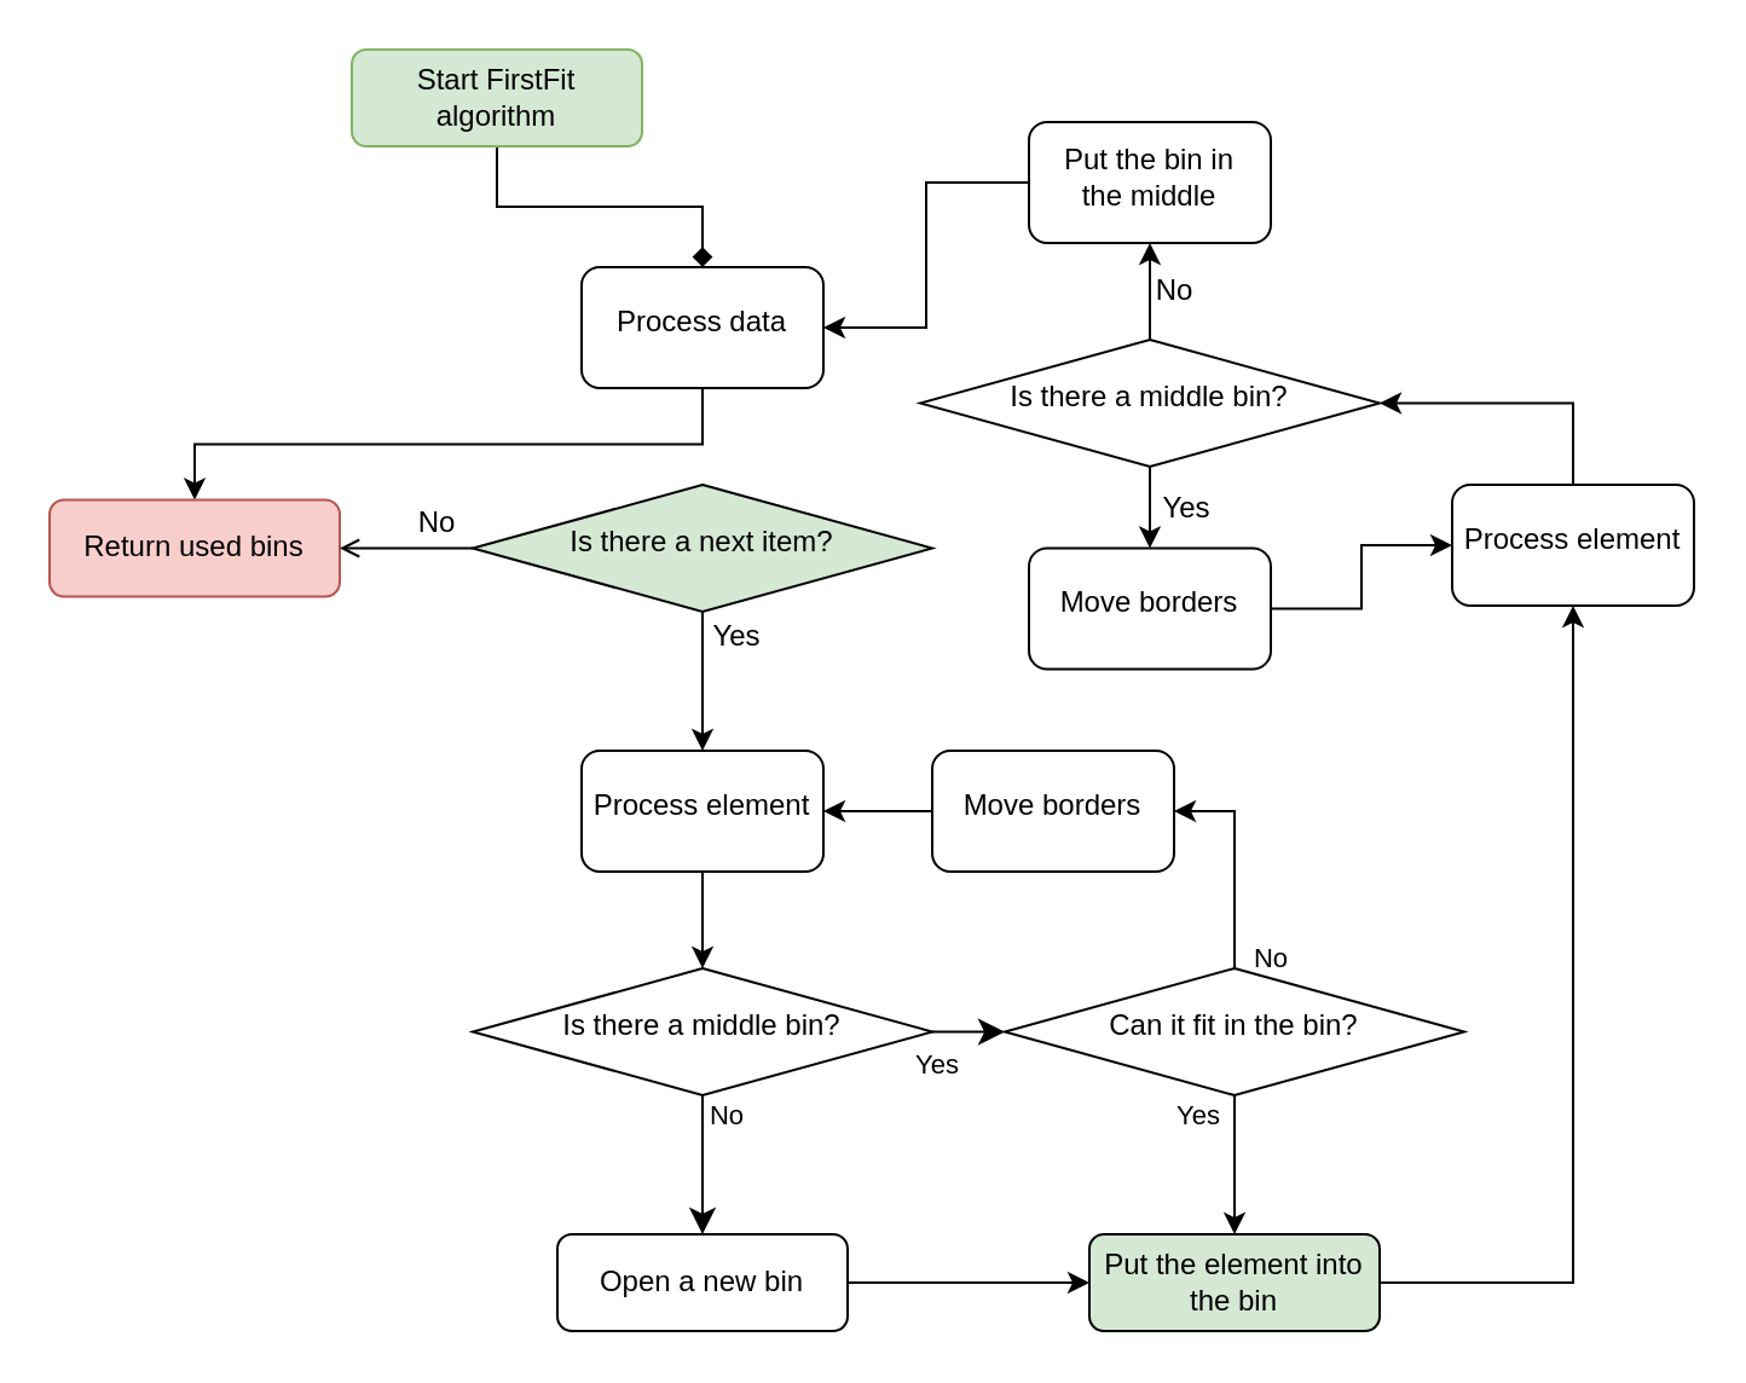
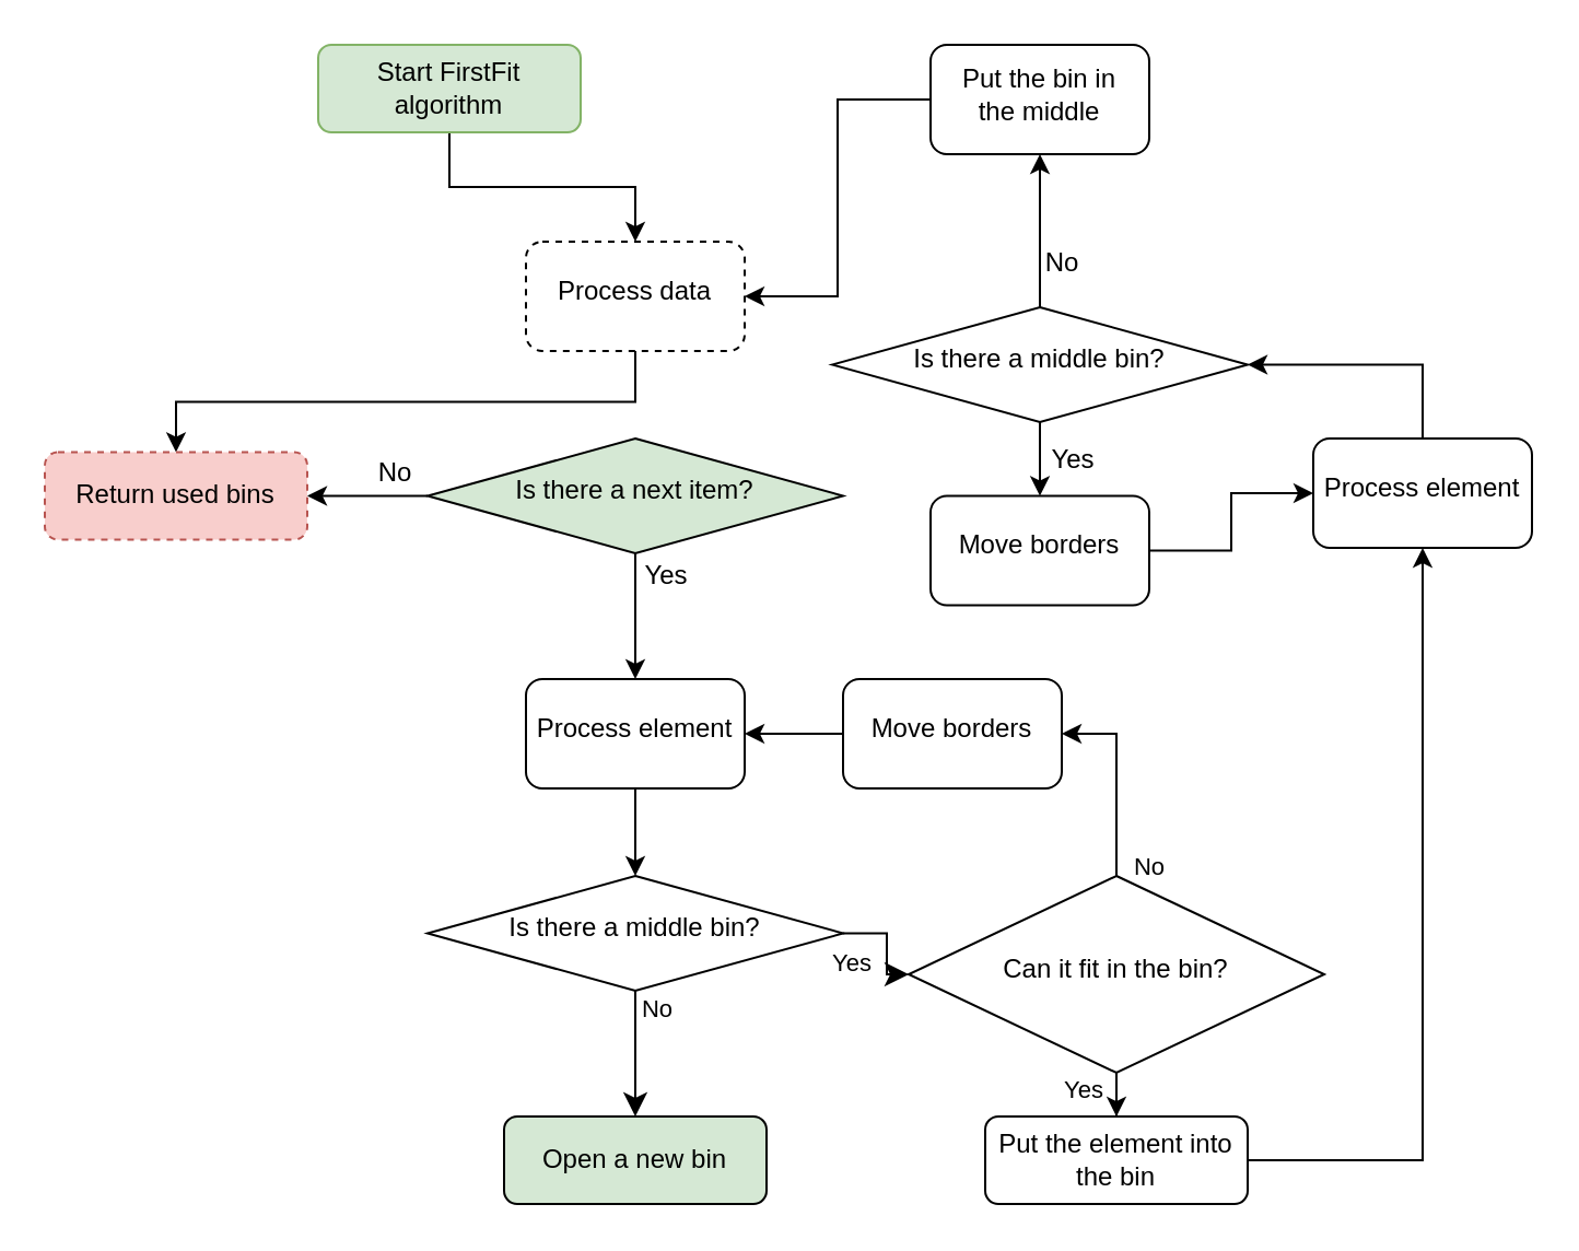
  <mxCell id="0" />
  <mxCell id="1" parent="0" />
- <mxCell id="2" style="edgeStyle=orthogonalEdgeStyle;rounded=0;orthogonalLoop=1;jettySize=auto;html=1;entryX=0.5;entryY=0;entryDx=0;entryDy=0;endArrow=diamond;" parent="1" source="3" target="5" edge="1"><mxGeometry relative="1" as="geometry" /></mxCell>
+ <mxCell id="2" style="edgeStyle=orthogonalEdgeStyle;rounded=0;orthogonalLoop=1;jettySize=auto;html=1;entryX=0.5;entryY=0;entryDx=0;entryDy=0;" parent="1" source="3" target="5" edge="1"><mxGeometry relative="1" as="geometry" /></mxCell>
  <mxCell id="3" value="Start FirstFit algorithm" style="rounded=1;whiteSpace=wrap;html=1;fontSize=12;glass=0;strokeWidth=1;shadow=0;fillColor=#d5e8d4;strokeColor=#82b366;" parent="1" vertex="1"><mxGeometry x="145" y="20" width="120" height="40" as="geometry" /></mxCell>
  <mxCell id="4" style="edgeStyle=orthogonalEdgeStyle;rounded=0;orthogonalLoop=1;jettySize=auto;html=1;exitX=0.5;exitY=1;exitDx=0;exitDy=0;endArrow=classic;endFill=1;" parent="1" source="5" target="14" edge="1"><mxGeometry relative="1" as="geometry" /></mxCell>
- <mxCell id="5" value="Process data" style="rounded=1;whiteSpace=wrap;html=1;shadow=0;fontFamily=Helvetica;fontSize=12;align=center;strokeWidth=1;spacing=6;spacingTop=-4;" parent="1" vertex="1"><mxGeometry x="240" y="110" width="100" height="50" as="geometry" /></mxCell>
+ <mxCell id="5" value="Process data" style="rounded=1;whiteSpace=wrap;html=1;shadow=0;fontFamily=Helvetica;fontSize=12;align=center;strokeWidth=1;spacing=6;spacingTop=-4;dashed=1;" parent="1" vertex="1"><mxGeometry x="240" y="110" width="100" height="50" as="geometry" /></mxCell>
  <mxCell id="6" value="No" style="rounded=0;html=1;jettySize=auto;orthogonalLoop=1;fontSize=11;endArrow=classic;endFill=1;endSize=8;strokeWidth=1;shadow=0;labelBackgroundColor=none;edgeStyle=orthogonalEdgeStyle;" parent="1" source="8" target="10" edge="1"><mxGeometry x="-0.739" y="10" relative="1" as="geometry"><mxPoint as="offset" /></mxGeometry></mxCell>
  <mxCell id="7" value="Yes" style="edgeStyle=orthogonalEdgeStyle;rounded=0;html=1;jettySize=auto;orthogonalLoop=1;fontSize=11;endArrow=classic;endFill=1;endSize=8;strokeWidth=1;shadow=0;labelBackgroundColor=none;entryX=0;entryY=0.5;entryDx=0;entryDy=0;" parent="1" source="8" target="22" edge="1"><mxGeometry x="-0.841" y="-14" relative="1" as="geometry"><mxPoint as="offset" /><mxPoint x="470" y="370" as="targetPoint" /><Array as="points" /></mxGeometry></mxCell>
  <mxCell id="8" value="Is there a middle bin?" style="rhombus;whiteSpace=wrap;html=1;shadow=0;fontFamily=Helvetica;fontSize=12;align=center;strokeWidth=1;spacing=6;spacingTop=-4;" parent="1" vertex="1"><mxGeometry x="195" y="400" width="190" height="52.5" as="geometry" /></mxCell>
- <mxCell id="9" style="edgeStyle=orthogonalEdgeStyle;rounded=0;orthogonalLoop=1;jettySize=auto;html=1;exitX=1;exitY=0.5;exitDx=0;exitDy=0;entryX=0;entryY=0.5;entryDx=0;entryDy=0;endArrow=classic;endFill=1;" parent="1" source="10" target="13" edge="1"><mxGeometry relative="1" as="geometry" /></mxCell>
- <mxCell id="10" value="Open a new bin" style="rounded=1;whiteSpace=wrap;html=1;fontSize=12;glass=0;strokeWidth=1;shadow=0;" parent="1" vertex="1"><mxGeometry x="230" y="510" width="120" height="40" as="geometry" /></mxCell>
+ <mxCell id="10" value="Open a new bin" style="rounded=1;whiteSpace=wrap;html=1;fontSize=12;glass=0;strokeWidth=1;shadow=0;fillColor=#d5e8d4;" parent="1" vertex="1"><mxGeometry x="230" y="510" width="120" height="40" as="geometry" /></mxCell>
  <mxCell id="11" style="edgeStyle=orthogonalEdgeStyle;rounded=0;orthogonalLoop=1;jettySize=auto;html=1;" parent="1" source="12" target="8" edge="1"><mxGeometry relative="1" as="geometry" /></mxCell>
  <mxCell id="12" value="Process element" style="rounded=1;whiteSpace=wrap;html=1;shadow=0;fontFamily=Helvetica;fontSize=12;align=center;strokeWidth=1;spacing=6;spacingTop=-4;" parent="1" vertex="1"><mxGeometry x="240" y="310" width="100" height="50" as="geometry" /></mxCell>
- <mxCell id="13" value="Put the element into the bin" style="rounded=1;whiteSpace=wrap;html=1;fontSize=12;glass=0;strokeWidth=1;shadow=0;fillColor=#d5e8d4;" parent="1" vertex="1"><mxGeometry x="450" y="510" width="120" height="40" as="geometry" /></mxCell>
- <mxCell id="14" value="Return used bins" style="rounded=1;whiteSpace=wrap;html=1;fontSize=12;glass=0;strokeWidth=1;shadow=0;fillColor=#f8cecc;strokeColor=#b85450;" parent="1" vertex="1"><mxGeometry x="20" y="206.25" width="120" height="40" as="geometry" /></mxCell>
+ <mxCell id="13" value="Put the element into the bin" style="rounded=1;whiteSpace=wrap;html=1;fontSize=12;glass=0;strokeWidth=1;shadow=0;" parent="1" vertex="1"><mxGeometry x="450" y="510" width="120" height="40" as="geometry" /></mxCell>
+ <mxCell id="14" value="Return used bins" style="rounded=1;whiteSpace=wrap;html=1;fontSize=12;glass=0;strokeWidth=1;shadow=0;fillColor=#f8cecc;strokeColor=#b85450;dashed=1;" parent="1" vertex="1"><mxGeometry x="20" y="206.25" width="120" height="40" as="geometry" /></mxCell>
  <mxCell id="15" style="edgeStyle=orthogonalEdgeStyle;rounded=0;orthogonalLoop=1;jettySize=auto;html=1;entryX=0.5;entryY=0;entryDx=0;entryDy=0;endArrow=classic;endFill=1;" parent="1" source="17" target="12" edge="1"><mxGeometry relative="1" as="geometry" /></mxCell>
- <mxCell id="16" style="edgeStyle=orthogonalEdgeStyle;rounded=0;orthogonalLoop=1;jettySize=auto;html=1;exitX=0;exitY=0.5;exitDx=0;exitDy=0;entryX=1;entryY=0.5;entryDx=0;entryDy=0;endArrow=open;endFill=1;" parent="1" source="17" target="14" edge="1"><mxGeometry relative="1" as="geometry" /></mxCell>
+ <mxCell id="16" style="edgeStyle=orthogonalEdgeStyle;rounded=0;orthogonalLoop=1;jettySize=auto;html=1;exitX=0;exitY=0.5;exitDx=0;exitDy=0;entryX=1;entryY=0.5;entryDx=0;entryDy=0;endArrow=classic;endFill=1;" parent="1" source="17" target="14" edge="1"><mxGeometry relative="1" as="geometry" /></mxCell>
  <mxCell id="17" value="Is there a next item?" style="rhombus;whiteSpace=wrap;html=1;shadow=0;fontFamily=Helvetica;fontSize=12;align=center;strokeWidth=1;spacing=6;spacingTop=-4;fillColor=#d5e8d4;" parent="1" vertex="1"><mxGeometry x="195" y="200" width="190" height="52.5" as="geometry" /></mxCell>
  <mxCell id="18" value="Yes" style="text;html=1;align=center;verticalAlign=middle;resizable=0;points=[];autosize=1;strokeColor=none;fillColor=none;" parent="1" vertex="1"><mxGeometry x="284" y="252.5" width="40" height="20" as="geometry" /></mxCell>
  <mxCell id="19" value="No" style="text;html=1;align=center;verticalAlign=middle;resizable=0;points=[];autosize=1;strokeColor=none;fillColor=none;" parent="1" vertex="1"><mxGeometry x="165" y="206.25" width="30" height="20" as="geometry" /></mxCell>
  <mxCell id="20" value="Yes" style="edgeStyle=orthogonalEdgeStyle;rounded=0;orthogonalLoop=1;jettySize=auto;html=1;" parent="1" source="22" target="13" edge="1"><mxGeometry x="-0.739" y="-15" relative="1" as="geometry"><mxPoint as="offset" /></mxGeometry></mxCell>
  <mxCell id="21" value="No" style="edgeStyle=orthogonalEdgeStyle;rounded=0;orthogonalLoop=1;jettySize=auto;html=1;exitX=0.5;exitY=0;exitDx=0;exitDy=0;entryX=1;entryY=0.5;entryDx=0;entryDy=0;" parent="1" source="22" target="30" edge="1"><mxGeometry x="-0.912" y="-15" relative="1" as="geometry"><Array as="points"><mxPoint x="510" y="335" /></Array><mxPoint as="offset" /></mxGeometry></mxCell>
- <mxCell id="22" value="Can it fit in the bin?" style="rhombus;whiteSpace=wrap;html=1;shadow=0;fontFamily=Helvetica;fontSize=12;align=center;strokeWidth=1;spacing=6;spacingTop=-4;" parent="1" vertex="1"><mxGeometry x="415" y="400" width="190" height="52.5" as="geometry" /></mxCell>
+ <mxCell id="22" value="Can it fit in the bin?" style="rhombus;whiteSpace=wrap;html=1;shadow=0;fontFamily=Helvetica;fontSize=12;align=center;strokeWidth=1;spacing=6;spacingTop=-4;" parent="1" vertex="1"><mxGeometry x="415" y="400" width="190" height="90" as="geometry" /></mxCell>
  <mxCell id="23" style="edgeStyle=orthogonalEdgeStyle;rounded=0;orthogonalLoop=1;jettySize=auto;html=1;exitX=0.5;exitY=0;exitDx=0;exitDy=0;entryX=1;entryY=0.5;entryDx=0;entryDy=0;" edge="1" parent="1" source="24" target="27"><mxGeometry relative="1" as="geometry" /></mxCell>
  <mxCell id="24" value="Process element" style="rounded=1;whiteSpace=wrap;html=1;shadow=0;fontFamily=Helvetica;fontSize=12;align=center;strokeWidth=1;spacing=6;spacingTop=-4;" vertex="1" parent="1"><mxGeometry x="600" y="200" width="100" height="50" as="geometry" /></mxCell>
  <mxCell id="25" style="edgeStyle=orthogonalEdgeStyle;rounded=0;orthogonalLoop=1;jettySize=auto;html=1;exitX=0.5;exitY=1;exitDx=0;exitDy=0;entryX=0.5;entryY=0;entryDx=0;entryDy=0;" edge="1" parent="1" source="27" target="34"><mxGeometry relative="1" as="geometry" /></mxCell>
  <mxCell id="26" style="edgeStyle=orthogonalEdgeStyle;rounded=0;orthogonalLoop=1;jettySize=auto;html=1;exitX=0.5;exitY=0;exitDx=0;exitDy=0;" edge="1" parent="1" source="27" target="29"><mxGeometry relative="1" as="geometry" /></mxCell>
  <mxCell id="27" value="Is there a middle bin?" style="rhombus;whiteSpace=wrap;html=1;shadow=0;fontFamily=Helvetica;fontSize=12;align=center;strokeWidth=1;spacing=6;spacingTop=-4;" vertex="1" parent="1"><mxGeometry x="380" y="140" width="190" height="52.5" as="geometry" /></mxCell>
  <mxCell id="28" style="edgeStyle=orthogonalEdgeStyle;rounded=0;orthogonalLoop=1;jettySize=auto;html=1;exitX=0;exitY=0.5;exitDx=0;exitDy=0;entryX=1;entryY=0.5;entryDx=0;entryDy=0;" edge="1" parent="1" source="29" target="5"><mxGeometry relative="1" as="geometry" /></mxCell>
- <mxCell id="29" value="Put the bin in the middle" style="rounded=1;whiteSpace=wrap;html=1;shadow=0;fontFamily=Helvetica;fontSize=12;align=center;strokeWidth=1;spacing=6;spacingTop=-4;" vertex="1" parent="1"><mxGeometry x="425" y="50" width="100" height="50" as="geometry" /></mxCell>
+ <mxCell id="29" value="Put the bin in the middle" style="rounded=1;whiteSpace=wrap;html=1;shadow=0;fontFamily=Helvetica;fontSize=12;align=center;strokeWidth=1;spacing=6;spacingTop=-4;" vertex="1" parent="1"><mxGeometry x="425" y="20" width="100" height="50" as="geometry" /></mxCell>
  <mxCell id="30" value="Move borders" style="rounded=1;whiteSpace=wrap;html=1;shadow=0;fontFamily=Helvetica;fontSize=12;align=center;strokeWidth=1;spacing=6;spacingTop=-4;" vertex="1" parent="1"><mxGeometry x="385" y="310" width="100" height="50" as="geometry" /></mxCell>
  <mxCell id="31" value="" style="endArrow=classic;html=1;rounded=0;entryX=1;entryY=0.5;entryDx=0;entryDy=0;exitX=0;exitY=0.5;exitDx=0;exitDy=0;" edge="1" parent="1" source="30" target="12"><mxGeometry width="50" height="50" relative="1" as="geometry"><mxPoint x="480" y="360" as="sourcePoint" /><mxPoint x="530" y="310" as="targetPoint" /></mxGeometry></mxCell>
  <mxCell id="32" value="" style="endArrow=classic;html=1;rounded=0;exitX=1;exitY=0.5;exitDx=0;exitDy=0;entryX=0.5;entryY=1;entryDx=0;entryDy=0;" edge="1" parent="1" source="13" target="24"><mxGeometry width="50" height="50" relative="1" as="geometry"><mxPoint x="560" y="360" as="sourcePoint" /><mxPoint x="620" y="290" as="targetPoint" /><Array as="points"><mxPoint x="650" y="530" /></Array></mxGeometry></mxCell>
  <mxCell id="33" style="edgeStyle=orthogonalEdgeStyle;rounded=0;orthogonalLoop=1;jettySize=auto;html=1;exitX=1;exitY=0.5;exitDx=0;exitDy=0;entryX=0;entryY=0.5;entryDx=0;entryDy=0;" edge="1" parent="1" source="34" target="24"><mxGeometry relative="1" as="geometry" /></mxCell>
  <mxCell id="34" value="Move borders" style="rounded=1;whiteSpace=wrap;html=1;shadow=0;fontFamily=Helvetica;fontSize=12;align=center;strokeWidth=1;spacing=6;spacingTop=-4;" vertex="1" parent="1"><mxGeometry x="425" y="226.25" width="100" height="50" as="geometry" /></mxCell>
  <mxCell id="35" value="Yes" style="text;html=1;align=center;verticalAlign=middle;resizable=0;points=[];autosize=1;strokeColor=none;fillColor=none;" vertex="1" parent="1"><mxGeometry x="470" y="200" width="40" height="20" as="geometry" /></mxCell>
  <mxCell id="36" value="No" style="text;html=1;align=center;verticalAlign=middle;resizable=0;points=[];autosize=1;strokeColor=none;fillColor=none;" vertex="1" parent="1"><mxGeometry x="470" y="110" width="30" height="20" as="geometry" /></mxCell>
